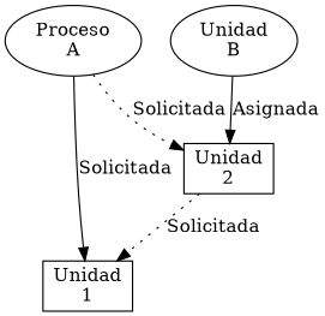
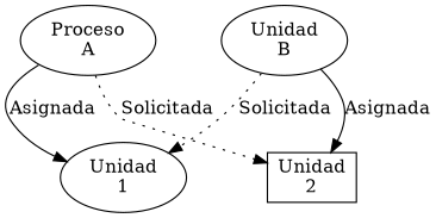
  digraph {
    n1 [label="Proceso\nA"]
-   n2 [label="Unidad\n1" shape=box]
+   n2 [label="Unidad\n1" shape=ellipse]
    n3 [label="Unidad\n2" shape=box]
    n4 [label="Unidad\nB"]
-   n1 -> n2 [label=Solicitada]
+   n1 -> n2 [label=Asignada]
    n1 -> n3 [label=Solicitada style=dotted]
-   n3 -> n2 [label=Solicitada style=dotted]
+   n4 -> n2 [label=Solicitada style=dotted]
    n4 -> n3 [label=Asignada]
  }
